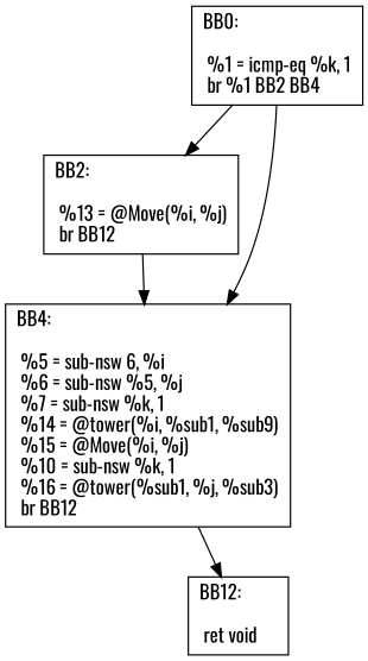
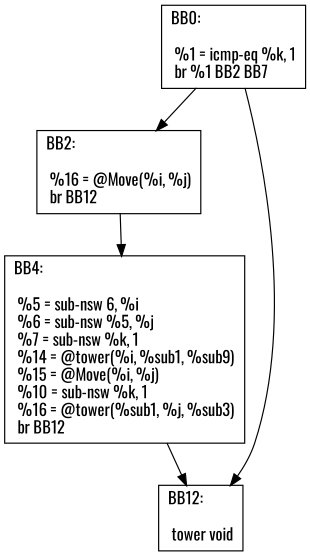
  digraph {
    fontname=Oswald
    node [fontname=Oswald shape=record]
    edge [fontname=Oswald]
-   n1 [label="{BB0:\l\l  %1 = icmp-eq %k,  1\l br %1 BB2 BB4\l}"]
-   n2 [label="{BB2:\l\l  %13 = @Move(%i, %j)\l br  BB12\l}"]
+   n1 [label="{BB0:\l\l  %1 = icmp-eq %k,  1\l br %1 BB2 BB7\l}"]
+   n2 [label="{BB2:\l\l  %16 = @Move(%i, %j)\l br  BB12\l}"]
    n3 [label="{BB4:\l\l  %5 = sub-nsw 6,  %i\l %6 = sub-nsw %5,  %j\l %7 = sub-nsw %k,  1\l %14 = @tower(%i, %sub1, %sub9)\l %15 = @Move(%i, %j)\l %10 = sub-nsw %k,  1\l %16 = @tower(%sub1, %j, %sub3)\l br  BB12\l}"]
-   n4 [label="{BB12:\l\l  ret void\l}"]
+   n4 [label="{BB12:\l\l  tower void\l}"]
    n1 -> n2
-   n1 -> n3
+   n1 -> n4
    n2 -> n3
    n3 -> n4
  }
